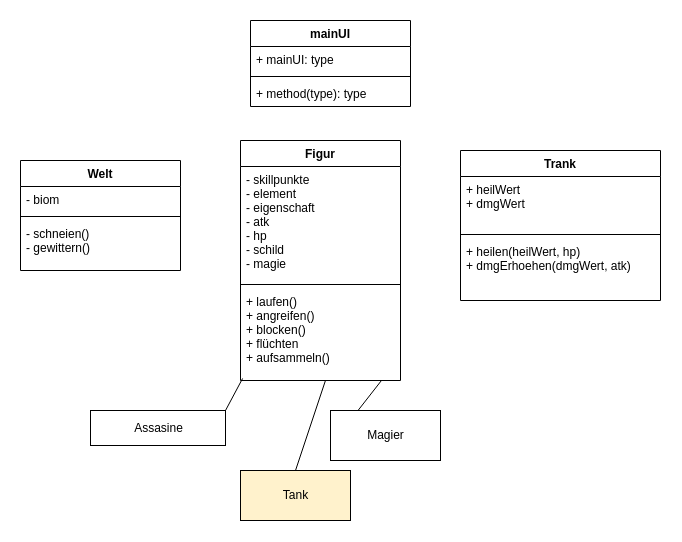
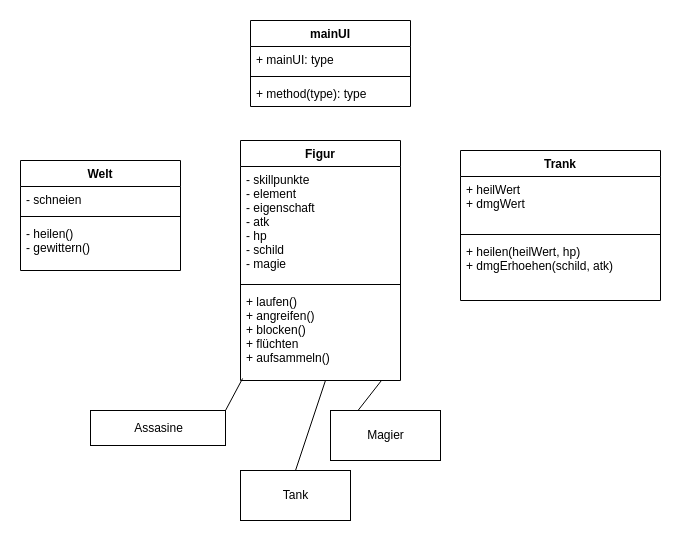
  <mxCell id="0" />
  <mxCell id="1" parent="0" />
  <mxCell id="2" value="mainUI" style="swimlane;fontStyle=1;align=center;verticalAlign=top;childLayout=stackLayout;horizontal=1;startSize=26;horizontalStack=0;resizeParent=1;resizeParentMax=0;resizeLast=0;collapsible=1;marginBottom=0;" parent="1" vertex="1"><mxGeometry x="250" y="20" width="160" height="86" as="geometry" /></mxCell>
  <mxCell id="3" value="+ mainUI: type" style="text;strokeColor=none;fillColor=none;align=left;verticalAlign=top;spacingLeft=4;spacingRight=4;overflow=hidden;rotatable=0;points=[[0,0.5],[1,0.5]];portConstraint=eastwest;" parent="2" vertex="1"><mxGeometry y="26" width="160" height="26" as="geometry" /></mxCell>
  <mxCell id="4" value="" style="line;strokeWidth=1;fillColor=none;align=left;verticalAlign=middle;spacingTop=-1;spacingLeft=3;spacingRight=3;rotatable=0;labelPosition=right;points=[];portConstraint=eastwest;" parent="2" vertex="1"><mxGeometry y="52" width="160" height="8" as="geometry" /></mxCell>
  <mxCell id="5" value="+ method(type): type" style="text;strokeColor=none;fillColor=none;align=left;verticalAlign=top;spacingLeft=4;spacingRight=4;overflow=hidden;rotatable=0;points=[[0,0.5],[1,0.5]];portConstraint=eastwest;" parent="2" vertex="1"><mxGeometry y="60" width="160" height="26" as="geometry" /></mxCell>
  <mxCell id="6" value="Figur" style="swimlane;fontStyle=1;align=center;verticalAlign=top;childLayout=stackLayout;horizontal=1;startSize=26;horizontalStack=0;resizeParent=1;resizeParentMax=0;resizeLast=0;collapsible=1;marginBottom=0;" parent="1" vertex="1"><mxGeometry x="240" y="140" width="160" height="240" as="geometry" /></mxCell>
  <mxCell id="7" value="- skillpunkte&#10;- element&#10;- eigenschaft&#10;- atk&#10;- hp&#10;- schild&#10;- magie&#10;" style="text;strokeColor=none;fillColor=none;align=left;verticalAlign=top;spacingLeft=4;spacingRight=4;overflow=hidden;rotatable=0;points=[[0,0.5],[1,0.5]];portConstraint=eastwest;" parent="6" vertex="1"><mxGeometry y="26" width="160" height="114" as="geometry" /></mxCell>
  <mxCell id="8" value="" style="line;strokeWidth=1;fillColor=none;align=left;verticalAlign=middle;spacingTop=-1;spacingLeft=3;spacingRight=3;rotatable=0;labelPosition=right;points=[];portConstraint=eastwest;" parent="6" vertex="1"><mxGeometry y="140" width="160" height="8" as="geometry" /></mxCell>
  <mxCell id="9" value="+ laufen()&#10;+ angreifen()&#10;+ blocken()&#10;+ flüchten&#10;+ aufsammeln()&#10;" style="text;strokeColor=none;fillColor=none;align=left;verticalAlign=top;spacingLeft=4;spacingRight=4;overflow=hidden;rotatable=0;points=[[0,0.5],[1,0.5]];portConstraint=eastwest;" parent="6" vertex="1"><mxGeometry y="148" width="160" height="92" as="geometry" /></mxCell>
  <mxCell id="10" value="Welt" style="swimlane;fontStyle=1;align=center;verticalAlign=top;childLayout=stackLayout;horizontal=1;startSize=26;horizontalStack=0;resizeParent=1;resizeParentMax=0;resizeLast=0;collapsible=1;marginBottom=0;" parent="1" vertex="1"><mxGeometry x="20" y="160" width="160" height="110" as="geometry" /></mxCell>
- <mxCell id="11" value="- biom" style="text;strokeColor=none;fillColor=none;align=left;verticalAlign=top;spacingLeft=4;spacingRight=4;overflow=hidden;rotatable=0;points=[[0,0.5],[1,0.5]];portConstraint=eastwest;" parent="10" vertex="1"><mxGeometry y="26" width="160" height="26" as="geometry" /></mxCell>
+ <mxCell id="11" value="- schneien" style="text;strokeColor=none;fillColor=none;align=left;verticalAlign=top;spacingLeft=4;spacingRight=4;overflow=hidden;rotatable=0;points=[[0,0.5],[1,0.5]];portConstraint=eastwest;" parent="10" vertex="1"><mxGeometry y="26" width="160" height="26" as="geometry" /></mxCell>
  <mxCell id="12" value="" style="line;strokeWidth=1;fillColor=none;align=left;verticalAlign=middle;spacingTop=-1;spacingLeft=3;spacingRight=3;rotatable=0;labelPosition=right;points=[];portConstraint=eastwest;" parent="10" vertex="1"><mxGeometry y="52" width="160" height="8" as="geometry" /></mxCell>
- <mxCell id="13" value="- schneien()&#10;- gewittern()" style="text;strokeColor=none;fillColor=none;align=left;verticalAlign=top;spacingLeft=4;spacingRight=4;overflow=hidden;rotatable=0;points=[[0,0.5],[1,0.5]];portConstraint=eastwest;" parent="10" vertex="1"><mxGeometry y="60" width="160" height="50" as="geometry" /></mxCell>
+ <mxCell id="13" value="- heilen()&#10;- gewittern()" style="text;strokeColor=none;fillColor=none;align=left;verticalAlign=top;spacingLeft=4;spacingRight=4;overflow=hidden;rotatable=0;points=[[0,0.5],[1,0.5]];portConstraint=eastwest;" parent="10" vertex="1"><mxGeometry y="60" width="160" height="50" as="geometry" /></mxCell>
  <mxCell id="14" value="Trank" style="swimlane;fontStyle=1;align=center;verticalAlign=top;childLayout=stackLayout;horizontal=1;startSize=26;horizontalStack=0;resizeParent=1;resizeParentMax=0;resizeLast=0;collapsible=1;marginBottom=0;" parent="1" vertex="1"><mxGeometry x="460" y="150" width="200" height="150" as="geometry" /></mxCell>
  <mxCell id="15" value="+ heilWert&#10;+ dmgWert" style="text;strokeColor=none;fillColor=none;align=left;verticalAlign=top;spacingLeft=4;spacingRight=4;overflow=hidden;rotatable=0;points=[[0,0.5],[1,0.5]];portConstraint=eastwest;" parent="14" vertex="1"><mxGeometry y="26" width="200" height="54" as="geometry" /></mxCell>
  <mxCell id="16" value="" style="line;strokeWidth=1;fillColor=none;align=left;verticalAlign=middle;spacingTop=-1;spacingLeft=3;spacingRight=3;rotatable=0;labelPosition=right;points=[];portConstraint=eastwest;" parent="14" vertex="1"><mxGeometry y="80" width="200" height="8" as="geometry" /></mxCell>
- <mxCell id="17" value="+ heilen(heilWert, hp)&#10;+ dmgErhoehen(dmgWert, atk)" style="text;strokeColor=none;fillColor=none;align=left;verticalAlign=top;spacingLeft=4;spacingRight=4;overflow=hidden;rotatable=0;points=[[0,0.5],[1,0.5]];portConstraint=eastwest;" parent="14" vertex="1"><mxGeometry y="88" width="200" height="62" as="geometry" /></mxCell>
+ <mxCell id="17" value="+ heilen(heilWert, hp)&#10;+ dmgErhoehen(schild, atk)" style="text;strokeColor=none;fillColor=none;align=left;verticalAlign=top;spacingLeft=4;spacingRight=4;overflow=hidden;rotatable=0;points=[[0,0.5],[1,0.5]];portConstraint=eastwest;" parent="14" vertex="1"><mxGeometry y="88" width="200" height="62" as="geometry" /></mxCell>
  <mxCell id="18" style="edgeStyle=none;rounded=0;orthogonalLoop=1;jettySize=auto;html=1;exitX=0.25;exitY=0;exitDx=0;exitDy=0;entryX=0.881;entryY=1;entryDx=0;entryDy=0;entryPerimeter=0;endArrow=none;endFill=0;" edge="1" parent="1" source="19" target="9"><mxGeometry relative="1" as="geometry" /></mxCell>
  <mxCell id="19" value="Magier" style="html=1;" vertex="1" parent="1"><mxGeometry x="330" y="410" width="110" height="50" as="geometry" /></mxCell>
  <mxCell id="20" style="edgeStyle=none;rounded=0;orthogonalLoop=1;jettySize=auto;html=1;exitX=0.5;exitY=0;exitDx=0;exitDy=0;entryX=0.531;entryY=1;entryDx=0;entryDy=0;entryPerimeter=0;endArrow=none;endFill=0;" edge="1" parent="1" source="21" target="9"><mxGeometry relative="1" as="geometry" /></mxCell>
- <mxCell id="21" value="Tank" style="html=1;fillColor=#fff2cc;" vertex="1" parent="1"><mxGeometry x="240" y="470" width="110" height="50" as="geometry" /></mxCell>
+ <mxCell id="21" value="Tank" style="html=1;" vertex="1" parent="1"><mxGeometry x="240" y="470" width="110" height="50" as="geometry" /></mxCell>
  <mxCell id="22" style="rounded=0;orthogonalLoop=1;jettySize=auto;html=1;exitX=1;exitY=0;exitDx=0;exitDy=0;entryX=0.013;entryY=0.978;entryDx=0;entryDy=0;entryPerimeter=0;endArrow=none;endFill=0;" edge="1" parent="1" source="23" target="9"><mxGeometry relative="1" as="geometry" /></mxCell>
  <mxCell id="23" value="Assasine" style="html=1;" vertex="1" parent="1"><mxGeometry x="90" y="410" width="135" height="35" as="geometry" /></mxCell>
